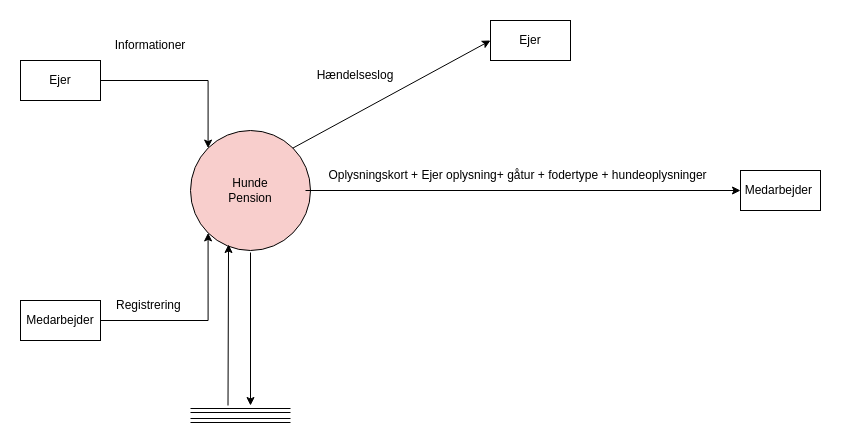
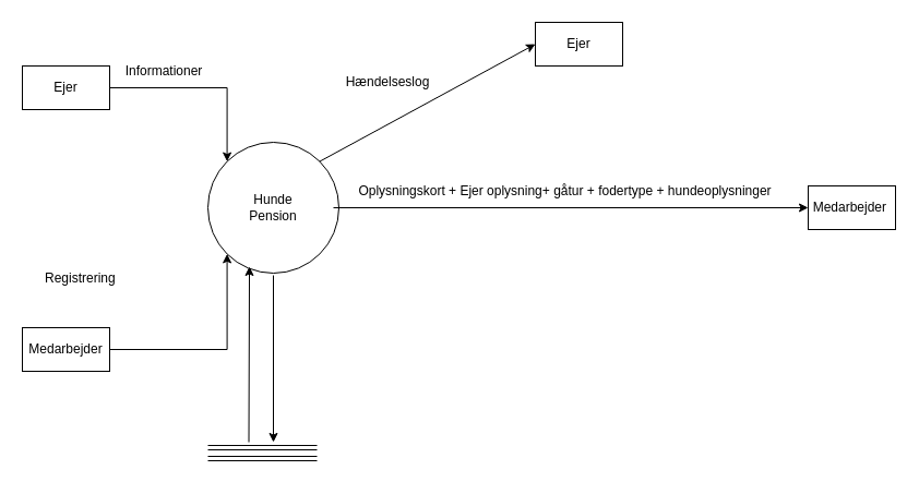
  <mxCell id="0" />
  <mxCell id="1" parent="0" />
- <mxCell id="2" value="Hunde&lt;div&gt;Pension&lt;/div&gt;" style="ellipse;whiteSpace=wrap;html=1;aspect=fixed;fillColor=#f8cecc;" vertex="1" parent="1"><mxGeometry x="190" y="130" width="120" height="120" as="geometry" /></mxCell>
+ <mxCell id="2" value="Hunde&lt;div&gt;Pension&lt;/div&gt;" style="ellipse;whiteSpace=wrap;html=1;aspect=fixed;" vertex="1" parent="1"><mxGeometry x="190" y="130" width="120" height="120" as="geometry" /></mxCell>
  <mxCell id="3" value="" style="edgeStyle=orthogonalEdgeStyle;rounded=0;orthogonalLoop=1;jettySize=auto;html=1;entryX=0;entryY=0;entryDx=0;entryDy=0;" edge="1" parent="1" source="4" target="2"><mxGeometry relative="1" as="geometry" /></mxCell>
  <mxCell id="4" value="Ejer" style="rounded=0;whiteSpace=wrap;html=1;" vertex="1" parent="1"><mxGeometry x="20" y="60" width="80" height="40" as="geometry" /></mxCell>
  <mxCell id="5" style="edgeStyle=orthogonalEdgeStyle;rounded=0;orthogonalLoop=1;jettySize=auto;html=1;entryX=0;entryY=1;entryDx=0;entryDy=0;" edge="1" parent="1" source="6" target="2"><mxGeometry relative="1" as="geometry" /></mxCell>
  <mxCell id="6" value="Medarbejder" style="rounded=0;whiteSpace=wrap;html=1;" vertex="1" parent="1"><mxGeometry x="20" y="300" width="80" height="40" as="geometry" /></mxCell>
  <mxCell id="7" value="" style="endArrow=classic;html=1;rounded=0;exitX=1;exitY=0;exitDx=0;exitDy=0;entryX=0;entryY=0.5;entryDx=0;entryDy=0;" edge="1" parent="1" source="2" target="13"><mxGeometry width="50" height="50" relative="1" as="geometry"><mxPoint x="400" y="210" as="sourcePoint" /><mxPoint x="610" y="360" as="targetPoint" /></mxGeometry></mxCell>
  <mxCell id="8" value="" style="endArrow=classic;html=1;rounded=0;exitX=0;exitY=1;exitDx=0;exitDy=0;entryX=0;entryY=0.5;entryDx=0;entryDy=0;" edge="1" parent="1" source="10" target="14"><mxGeometry width="50" height="50" relative="1" as="geometry"><mxPoint x="190" y="190" as="sourcePoint" /><mxPoint x="620" y="190" as="targetPoint" /></mxGeometry></mxCell>
  <mxCell id="9" value="Hændelseslog" style="text;html=1;align=center;verticalAlign=middle;whiteSpace=wrap;rounded=0;" vertex="1" parent="1"><mxGeometry x="270" y="60" width="170" height="30" as="geometry" /></mxCell>
  <mxCell id="10" value="Oplysningskort + Ejer oplysning+ gåtur + fodertype + hundeoplysninger" style="text;html=1;align=center;verticalAlign=middle;whiteSpace=wrap;rounded=0;rotation=0;" vertex="1" parent="1"><mxGeometry x="305" y="160" width="425" height="30" as="geometry" /></mxCell>
  <mxCell id="11" value="" style="endArrow=classic;html=1;rounded=0;exitX=0.25;exitY=0;exitDx=0;exitDy=0;entryX=0.317;entryY=0.95;entryDx=0;entryDy=0;entryPerimeter=0;" edge="1" parent="1" target="2"><mxGeometry width="50" height="50" relative="1" as="geometry"><mxPoint x="227.5" y="405" as="sourcePoint" /><mxPoint x="410" y="250" as="targetPoint" /></mxGeometry></mxCell>
  <mxCell id="12" value="" style="endArrow=classic;html=1;rounded=0;entryX=0.5;entryY=0;entryDx=0;entryDy=0;" edge="1" parent="1"><mxGeometry width="50" height="50" relative="1" as="geometry"><mxPoint x="250" y="252" as="sourcePoint" /><mxPoint x="250" y="405" as="targetPoint" /></mxGeometry></mxCell>
  <mxCell id="13" value="Ejer" style="rounded=0;whiteSpace=wrap;html=1;" vertex="1" parent="1"><mxGeometry x="490" y="20" width="80" height="40" as="geometry" /></mxCell>
  <mxCell id="14" value="Medarbejder&amp;nbsp;" style="rounded=0;whiteSpace=wrap;html=1;" vertex="1" parent="1"><mxGeometry x="740" y="170" width="80" height="40" as="geometry" /></mxCell>
  <mxCell id="15" value="" style="shape=link;html=1;rounded=0;" edge="1" parent="1"><mxGeometry width="100" relative="1" as="geometry"><mxPoint x="190" y="420" as="sourcePoint" /><mxPoint x="290" y="420" as="targetPoint" /></mxGeometry></mxCell>
  <mxCell id="16" value="&lt;span style=&quot;color: rgba(0, 0, 0, 0); font-family: monospace; font-size: 0px; text-align: start; background-color: rgb(27, 29, 30);&quot;&gt;%3CmxGraphModel%3E%3Croot%3E%3CmxCell%20id%3D%220%22%2F%3E%3CmxCell%20id%3D%221%22%20parent%3D%220%22%2F%3E%3CmxCell%20id%3D%222%22%20value%3D%22%22%20style%3D%22shape%3Dlink%3Bhtml%3D1%3Brounded%3D0%3B%22%20edge%3D%221%22%20parent%3D%221%22%3E%3CmxGeometry%20width%3D%22100%22%20relative%3D%221%22%20as%3D%22geometry%22%3E%3CmxPoint%20x%3D%22360%22%20y%3D%22370%22%20as%3D%22sourcePoint%22%2F%3E%3CmxPoint%20x%3D%22460%22%20y%3D%22370%22%20as%3D%22targetPoint%22%2F%3E%3C%2FmxGeometry%3E%3C%2FmxCell%3E%3C%2Froot%3E%3C%2FmxGraphModel%3&lt;/span&gt;" style="shape=link;html=1;rounded=0;" edge="1" parent="1"><mxGeometry width="100" relative="1" as="geometry"><mxPoint x="190" y="410" as="sourcePoint" /><mxPoint x="290" y="410" as="targetPoint" /></mxGeometry></mxCell>
- <mxCell id="17" value="Informationer" style="text;html=1;align=center;verticalAlign=middle;whiteSpace=wrap;rounded=0;" vertex="1" parent="1"><mxGeometry x="110" y="30" width="80" height="30" as="geometry" /></mxCell>
- <mxCell id="18" value="Registrering&amp;nbsp;" style="text;html=1;align=center;verticalAlign=middle;whiteSpace=wrap;rounded=0;" vertex="1" parent="1"><mxGeometry x="120" y="290" width="60" height="30" as="geometry" /></mxCell>
+ <mxCell id="17" value="Informationer" style="text;html=1;align=center;verticalAlign=middle;whiteSpace=wrap;rounded=0;" vertex="1" parent="1"><mxGeometry x="110" y="50" width="80" height="30" as="geometry" /></mxCell>
+ <mxCell id="18" value="Registrering&amp;nbsp;" style="text;html=1;align=center;verticalAlign=middle;whiteSpace=wrap;rounded=0;" vertex="1" parent="1"><mxGeometry x="45" y="240" width="60" height="30" as="geometry" /></mxCell>
